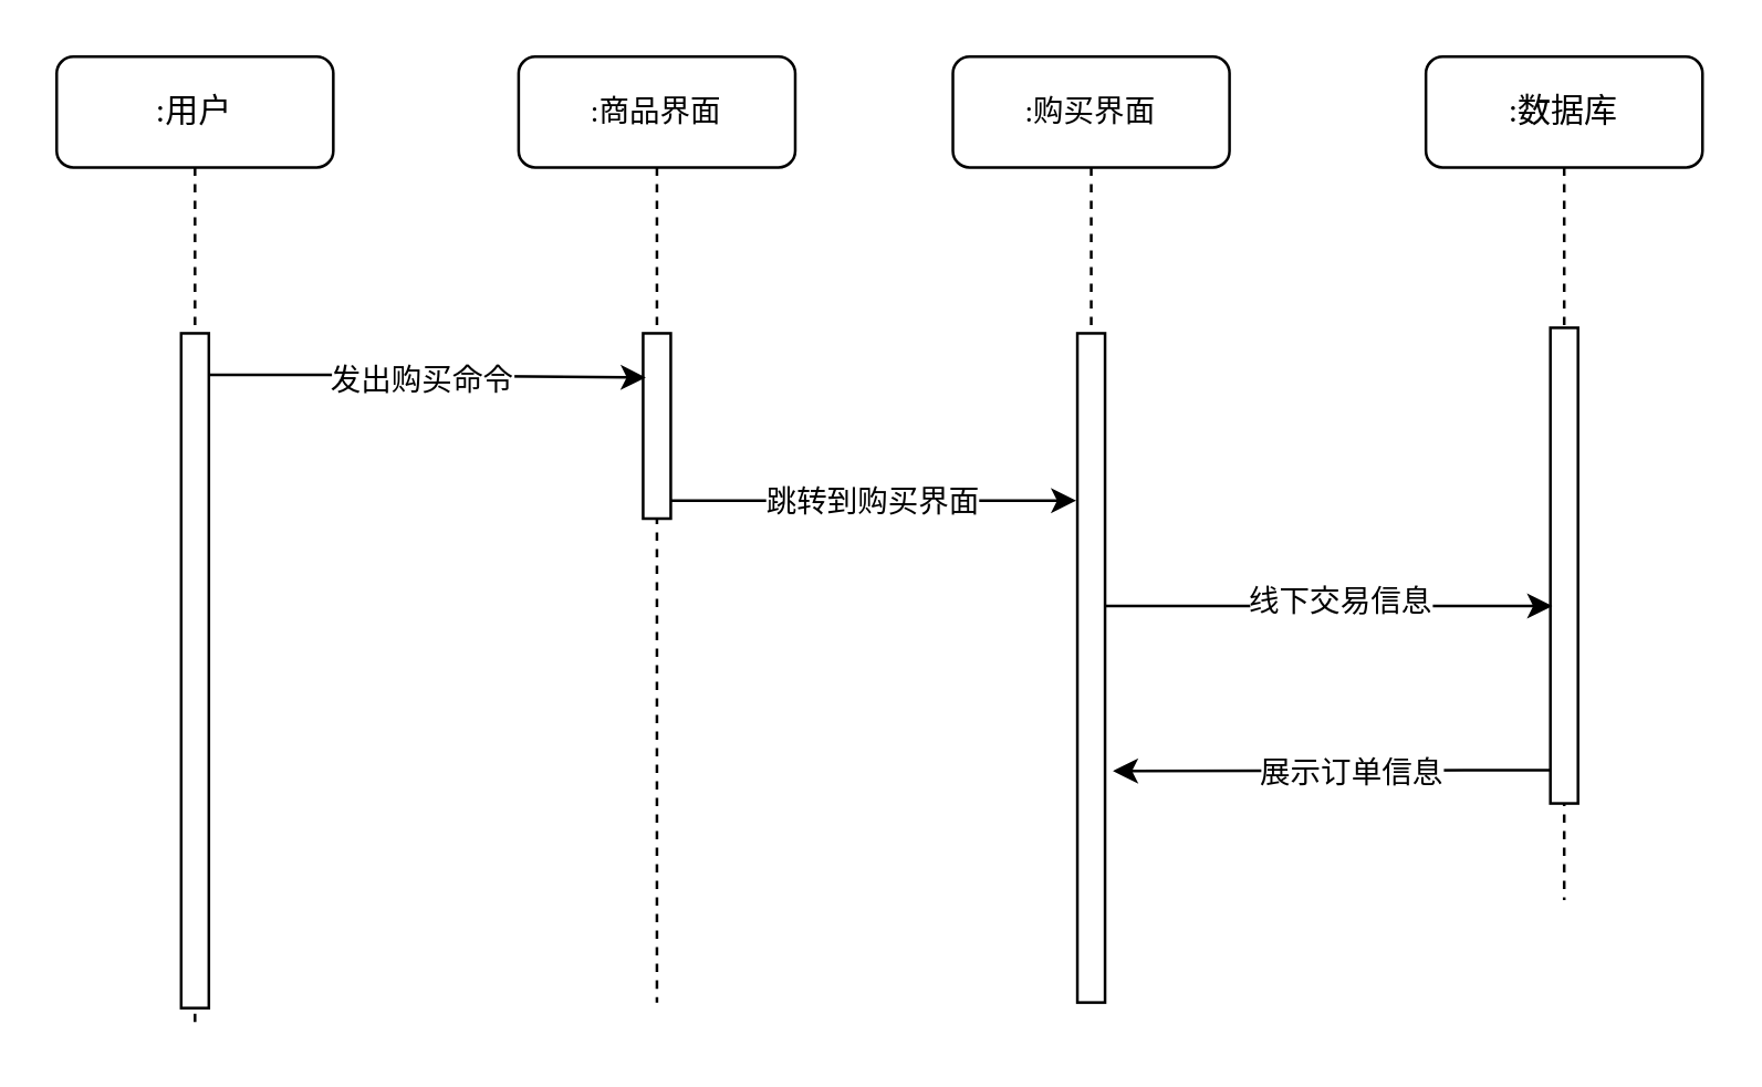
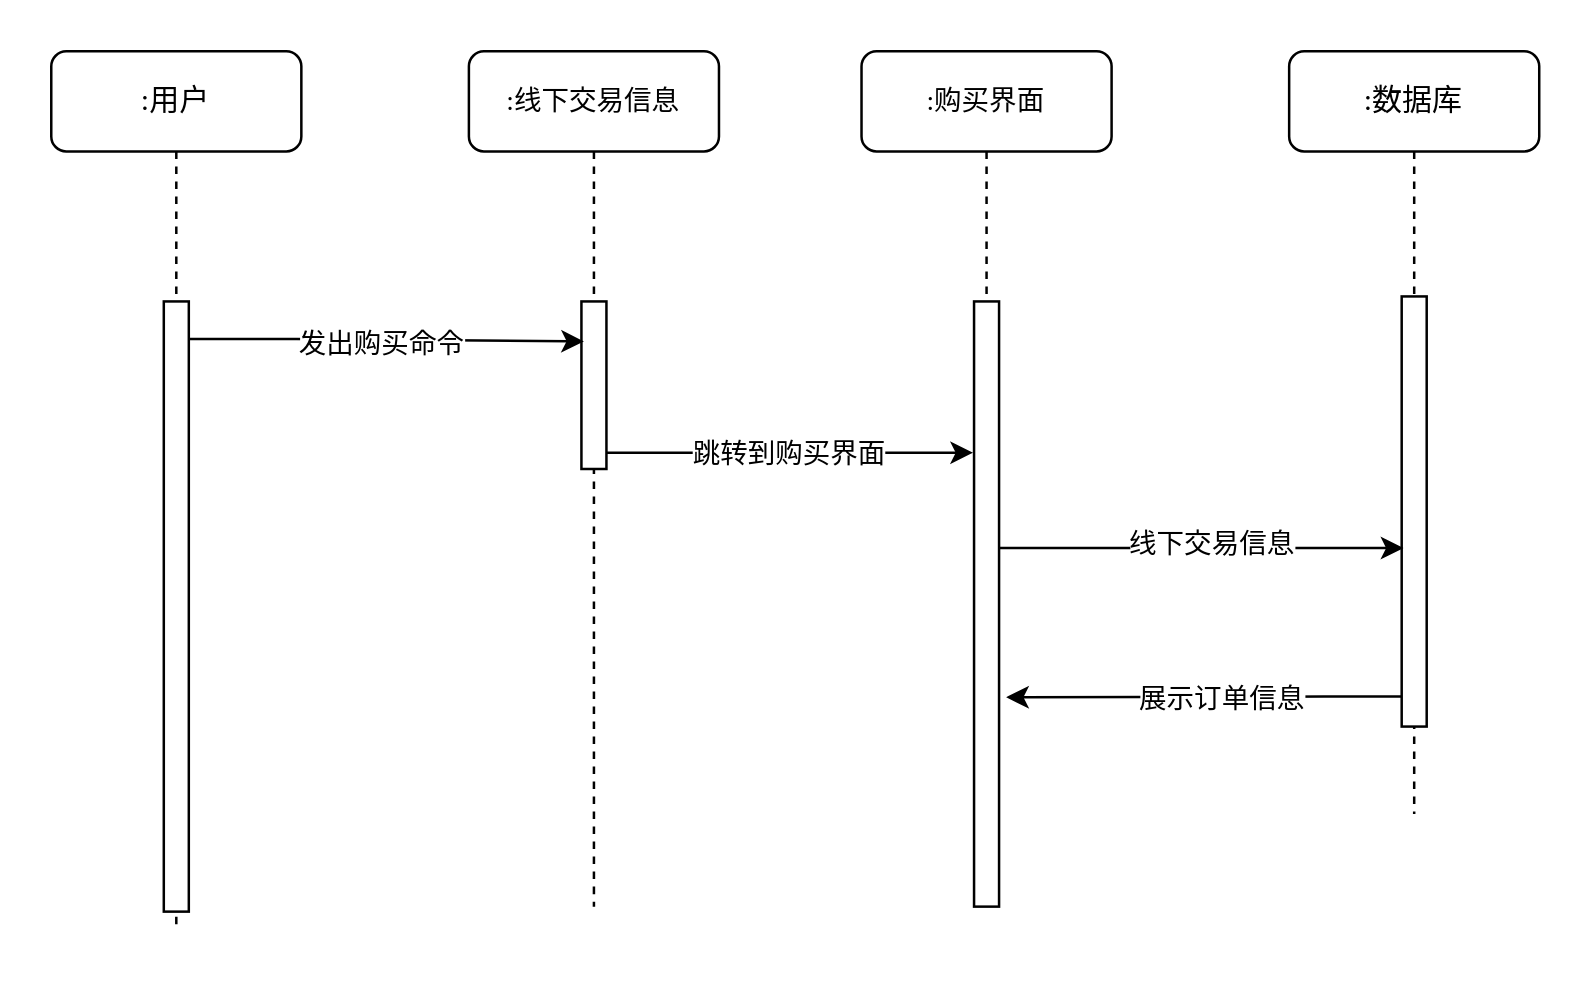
  <mxCell id="0" />
  <mxCell id="1" parent="0" />
- <mxCell id="2" value="&lt;font style=&quot;font-size: 11px ; line-height: 1.2&quot;&gt;:商品界面&lt;/font&gt;" style="shape=umlLifeline;perimeter=lifelinePerimeter;whiteSpace=wrap;html=1;container=1;collapsible=0;recursiveResize=0;outlineConnect=0;rounded=1;shadow=0;comic=0;labelBackgroundColor=none;strokeWidth=1;fontFamily=Verdana;fontSize=12;align=center;" vertex="1" parent="1"><mxGeometry x="187" y="20" width="100" height="342" as="geometry" /></mxCell>
+ <mxCell id="2" value="&lt;font style=&quot;font-size: 11px ; line-height: 1.2&quot;&gt;:线下交易信息&lt;/font&gt;" style="shape=umlLifeline;perimeter=lifelinePerimeter;whiteSpace=wrap;html=1;container=1;collapsible=0;recursiveResize=0;outlineConnect=0;rounded=1;shadow=0;comic=0;labelBackgroundColor=none;strokeWidth=1;fontFamily=Verdana;fontSize=12;align=center;" vertex="1" parent="1"><mxGeometry x="187" y="20" width="100" height="342" as="geometry" /></mxCell>
  <mxCell id="3" value="" style="html=1;points=[];perimeter=orthogonalPerimeter;rounded=0;shadow=0;comic=0;labelBackgroundColor=none;strokeWidth=1;fontFamily=Verdana;fontSize=12;align=center;" vertex="1" parent="2"><mxGeometry x="45" y="100" width="10" height="67" as="geometry" /></mxCell>
  <mxCell id="4" value=":数据库" style="shape=umlLifeline;perimeter=lifelinePerimeter;whiteSpace=wrap;html=1;container=1;collapsible=0;recursiveResize=0;outlineConnect=0;rounded=1;shadow=0;comic=0;labelBackgroundColor=none;strokeWidth=1;fontFamily=Verdana;fontSize=12;align=center;" vertex="1" parent="1"><mxGeometry x="515" y="20" width="100" height="305" as="geometry" /></mxCell>
  <mxCell id="5" value="" style="html=1;points=[];perimeter=orthogonalPerimeter;rounded=0;shadow=0;comic=0;labelBackgroundColor=none;strokeWidth=1;fontFamily=Verdana;fontSize=12;align=center;" vertex="1" parent="4"><mxGeometry x="45" y="98" width="10" height="172" as="geometry" /></mxCell>
  <mxCell id="6" value=":用户" style="shape=umlLifeline;perimeter=lifelinePerimeter;whiteSpace=wrap;html=1;container=1;collapsible=0;recursiveResize=0;outlineConnect=0;rounded=1;shadow=0;comic=0;labelBackgroundColor=none;strokeWidth=1;fontFamily=Verdana;fontSize=12;align=center;" vertex="1" parent="1"><mxGeometry x="20" y="20" width="100" height="351" as="geometry" /></mxCell>
  <mxCell id="7" value="" style="html=1;points=[];perimeter=orthogonalPerimeter;rounded=0;shadow=0;comic=0;labelBackgroundColor=none;strokeWidth=1;fontFamily=Verdana;fontSize=12;align=center;" vertex="1" parent="6"><mxGeometry x="45" y="100" width="10" height="244" as="geometry" /></mxCell>
  <mxCell id="8" style="edgeStyle=orthogonalEdgeStyle;rounded=0;orthogonalLoop=1;jettySize=auto;html=1;" edge="1" parent="1" source="7"><mxGeometry relative="1" as="geometry"><mxPoint x="233" y="136" as="targetPoint" /><Array as="points"><mxPoint x="118" y="135" /><mxPoint x="118" y="135" /></Array></mxGeometry></mxCell>
  <mxCell id="9" value="发出购买命令" style="edgeLabel;html=1;align=center;verticalAlign=middle;resizable=0;points=[];" vertex="1" connectable="0" parent="8"><mxGeometry x="-0.13" y="-2" relative="1" as="geometry"><mxPoint x="8" y="-1" as="offset" /></mxGeometry></mxCell>
  <mxCell id="10" value="&lt;font style=&quot;font-size: 11px ; line-height: 1.2&quot;&gt;:购买界面&lt;/font&gt;" style="shape=umlLifeline;perimeter=lifelinePerimeter;whiteSpace=wrap;html=1;container=1;collapsible=0;recursiveResize=0;outlineConnect=0;rounded=1;shadow=0;comic=0;labelBackgroundColor=none;strokeWidth=1;fontFamily=Verdana;fontSize=12;align=center;" vertex="1" parent="1"><mxGeometry x="344" y="20" width="100" height="342" as="geometry" /></mxCell>
  <mxCell id="11" value="" style="html=1;points=[];perimeter=orthogonalPerimeter;rounded=0;shadow=0;comic=0;labelBackgroundColor=none;strokeWidth=1;fontFamily=Verdana;fontSize=12;align=center;" vertex="1" parent="10"><mxGeometry x="45" y="100" width="10" height="242" as="geometry" /></mxCell>
  <mxCell id="12" style="edgeStyle=orthogonalEdgeStyle;rounded=0;orthogonalLoop=1;jettySize=auto;html=1;entryX=-0.041;entryY=0.25;entryDx=0;entryDy=0;entryPerimeter=0;" edge="1" parent="1" source="3" target="11"><mxGeometry relative="1" as="geometry"><Array as="points"><mxPoint x="315" y="181" /></Array></mxGeometry></mxCell>
  <mxCell id="13" value="跳转到购买界面" style="edgeLabel;html=1;align=center;verticalAlign=middle;resizable=0;points=[];" vertex="1" connectable="0" parent="12"><mxGeometry x="-0.118" relative="1" as="geometry"><mxPoint x="7" as="offset" /></mxGeometry></mxCell>
  <mxCell id="14" style="edgeStyle=orthogonalEdgeStyle;rounded=0;orthogonalLoop=1;jettySize=auto;html=1;entryX=0.072;entryY=0.585;entryDx=0;entryDy=0;entryPerimeter=0;" edge="1" parent="1" source="11" target="5"><mxGeometry relative="1" as="geometry"><Array as="points"><mxPoint x="479" y="219" /></Array></mxGeometry></mxCell>
  <mxCell id="15" value="线下交易信息" style="edgeLabel;html=1;align=center;verticalAlign=middle;resizable=0;points=[];" vertex="1" connectable="0" parent="14"><mxGeometry x="-0.121" y="-2" relative="1" as="geometry"><mxPoint x="13" y="-4" as="offset" /></mxGeometry></mxCell>
  <mxCell id="16" style="edgeStyle=orthogonalEdgeStyle;rounded=0;orthogonalLoop=1;jettySize=auto;html=1;entryX=1.283;entryY=0.654;entryDx=0;entryDy=0;entryPerimeter=0;" edge="1" parent="1" source="5" target="11"><mxGeometry relative="1" as="geometry"><Array as="points"><mxPoint x="529" y="278" /><mxPoint x="529" y="278" /></Array></mxGeometry></mxCell>
  <mxCell id="17" value="展示订单信息" style="edgeLabel;html=1;align=center;verticalAlign=middle;resizable=0;points=[];" vertex="1" connectable="0" parent="16"><mxGeometry x="0.119" y="-3" relative="1" as="geometry"><mxPoint x="16" y="3" as="offset" /></mxGeometry></mxCell>
